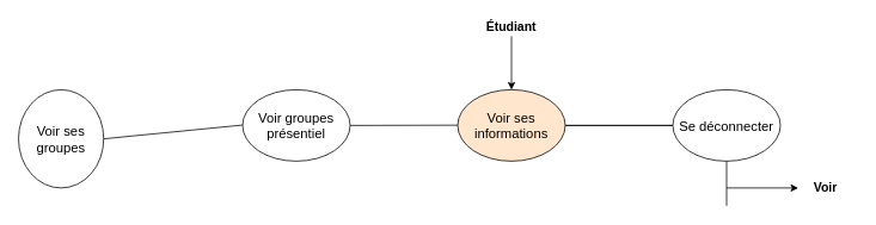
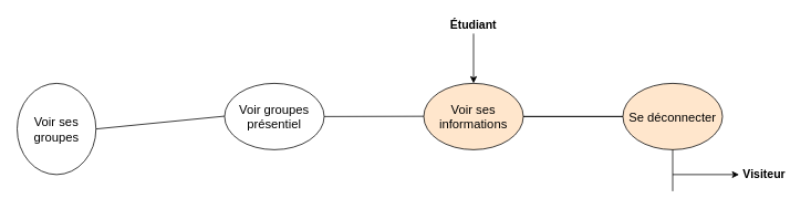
  <mxCell id="0" />
  <mxCell id="1" parent="0" />
  <mxCell id="2" value="" style="endArrow=none;html=1;exitX=1;exitY=0.5;exitDx=0;exitDy=0;" edge="1" parent="1"><mxGeometry width="50" height="50" relative="1" as="geometry"><mxPoint x="630" y="140" as="sourcePoint" /><mxPoint x="750" y="140" as="targetPoint" /></mxGeometry></mxCell>
  <mxCell id="3" value="&lt;font style=&quot;font-size: 15px&quot;&gt;Voir ses informations&lt;/font&gt;" style="ellipse;whiteSpace=wrap;html=1;fillColor=#ffe6cc;" vertex="1" parent="1"><mxGeometry x="510" y="100" width="120" height="80" as="geometry" /></mxCell>
  <mxCell id="4" value="" style="endArrow=classic;html=1;entryX=0.5;entryY=0;entryDx=0;entryDy=0;" edge="1" parent="1" target="3"><mxGeometry width="50" height="50" relative="1" as="geometry"><mxPoint x="570" y="40" as="sourcePoint" /><mxPoint x="600" y="0" as="targetPoint" /></mxGeometry></mxCell>
  <mxCell id="5" value="&lt;b&gt;&lt;font style=&quot;font-size: 14px&quot;&gt;Étudiant&lt;/font&gt;&lt;/b&gt;" style="text;html=1;strokeColor=none;fillColor=none;align=center;verticalAlign=middle;whiteSpace=wrap;rounded=0;" vertex="1" parent="1"><mxGeometry x="550" y="20" width="40" height="20" as="geometry" /></mxCell>
  <mxCell id="6" value="" style="endArrow=none;html=1;exitX=1;exitY=0.5;exitDx=0;exitDy=0;" edge="1" parent="1" source="3"><mxGeometry width="50" height="50" relative="1" as="geometry"><mxPoint x="660" y="180" as="sourcePoint" /><mxPoint x="750" y="140" as="targetPoint" /></mxGeometry></mxCell>
  <mxCell id="7" value="" style="endArrow=classic;html=1;" edge="1" parent="1"><mxGeometry width="50" height="50" relative="1" as="geometry"><mxPoint x="810" y="210" as="sourcePoint" /><mxPoint x="890" y="210" as="targetPoint" /></mxGeometry></mxCell>
- <mxCell id="8" value="&lt;font style=&quot;font-size: 15px&quot;&gt;Se déconnecter&lt;/font&gt;" style="ellipse;whiteSpace=wrap;html=1;" vertex="1" parent="1"><mxGeometry x="750" y="100" width="120" height="80" as="geometry" /></mxCell>
+ <mxCell id="8" value="&lt;font style=&quot;font-size: 15px&quot;&gt;Se déconnecter&lt;/font&gt;" style="ellipse;whiteSpace=wrap;html=1;fillColor=#ffe6cc;" vertex="1" parent="1"><mxGeometry x="750" y="100" width="120" height="80" as="geometry" /></mxCell>
  <mxCell id="9" value="" style="endArrow=none;html=1;entryX=0.5;entryY=1;entryDx=0;entryDy=0;" edge="1" parent="1" target="8"><mxGeometry width="50" height="50" relative="1" as="geometry"><mxPoint x="810" y="230" as="sourcePoint" /><mxPoint x="810" y="250" as="targetPoint" /></mxGeometry></mxCell>
- <mxCell id="10" value="&lt;b&gt;&lt;font style=&quot;font-size: 14px&quot;&gt;Voir&lt;/font&gt;&lt;/b&gt;" style="text;html=1;align=center;verticalAlign=middle;resizable=0;points=[];autosize=1;" vertex="1" parent="1"><mxGeometry x="885" y="200" width="70" height="20" as="geometry" /></mxCell>
+ <mxCell id="10" value="&lt;b&gt;&lt;font style=&quot;font-size: 14px&quot;&gt;Visiteur&lt;/font&gt;&lt;/b&gt;" style="text;html=1;align=center;verticalAlign=middle;resizable=0;points=[];autosize=1;" vertex="1" parent="1"><mxGeometry x="885" y="200" width="70" height="20" as="geometry" /></mxCell>
  <mxCell id="11" value="" style="endArrow=none;html=1;" edge="1" parent="1" source="12"><mxGeometry width="50" height="50" relative="1" as="geometry"><mxPoint x="60" y="140" as="sourcePoint" /><mxPoint x="510" y="139.71" as="targetPoint" /></mxGeometry></mxCell>
  <mxCell id="12" value="&lt;font style=&quot;font-size: 15px&quot;&gt;Voir groupes&lt;br&gt;présentiel&lt;br&gt;&lt;/font&gt;" style="ellipse;whiteSpace=wrap;html=1;" vertex="1" parent="1"><mxGeometry x="270" y="100" width="120" height="80" as="geometry" /></mxCell>
  <mxCell id="13" value="&lt;font style=&quot;font-size: 15px&quot;&gt;Voir ses &lt;br&gt;groupes&lt;br&gt;&lt;/font&gt;" style="ellipse;whiteSpace=wrap;html=1;" vertex="1" parent="1"><mxGeometry x="20" y="100" width="95" height="110" as="geometry" /></mxCell>
  <mxCell id="14" value="" style="endArrow=none;html=1;exitX=1;exitY=0.5;exitDx=0;exitDy=0;" edge="1" parent="1" source="13"><mxGeometry width="50" height="50" relative="1" as="geometry"><mxPoint x="150" y="140" as="sourcePoint" /><mxPoint x="270" y="139.58" as="targetPoint" /></mxGeometry></mxCell>
